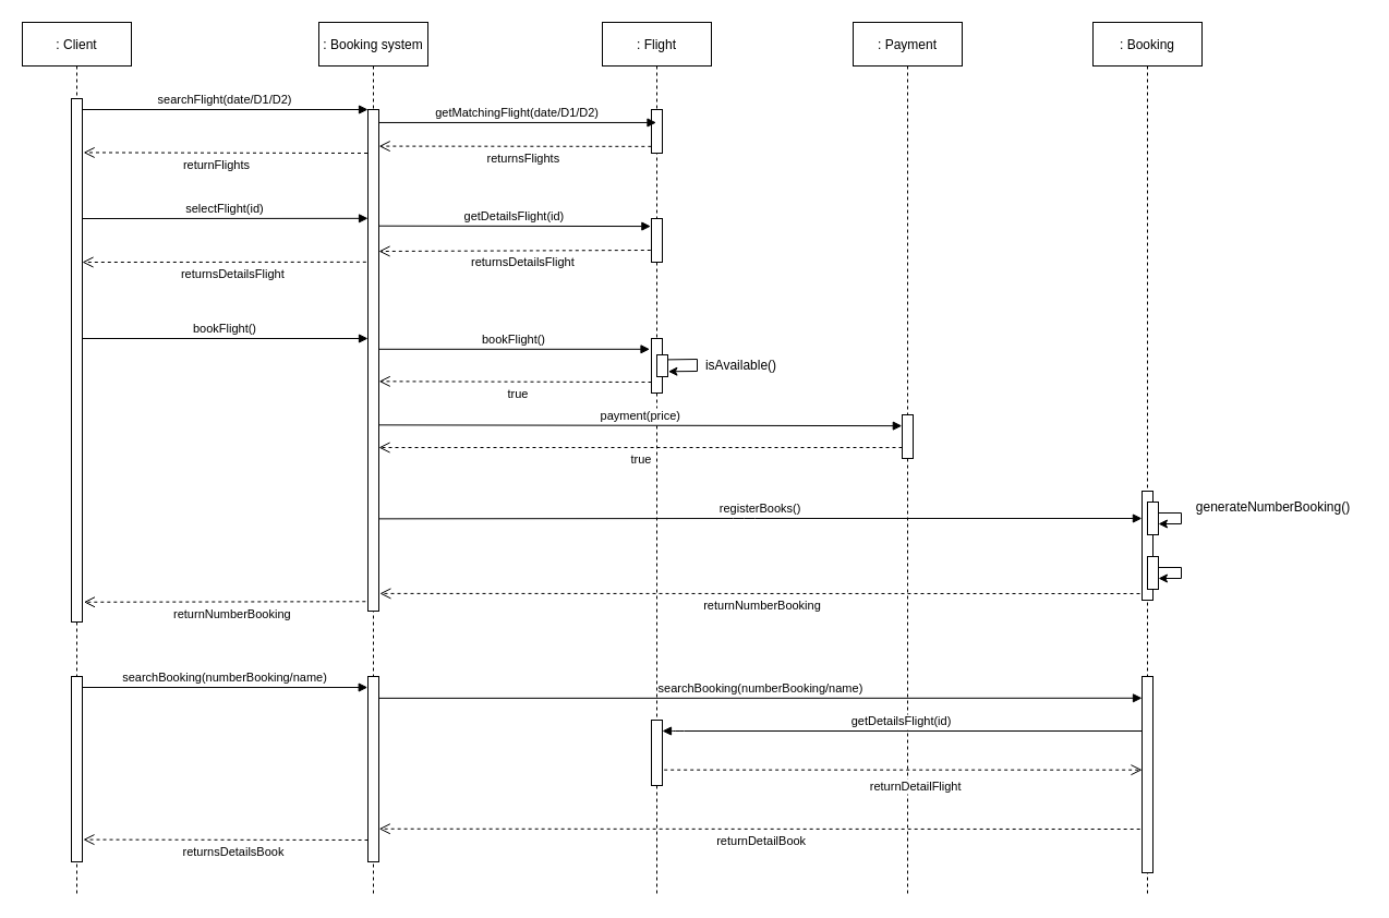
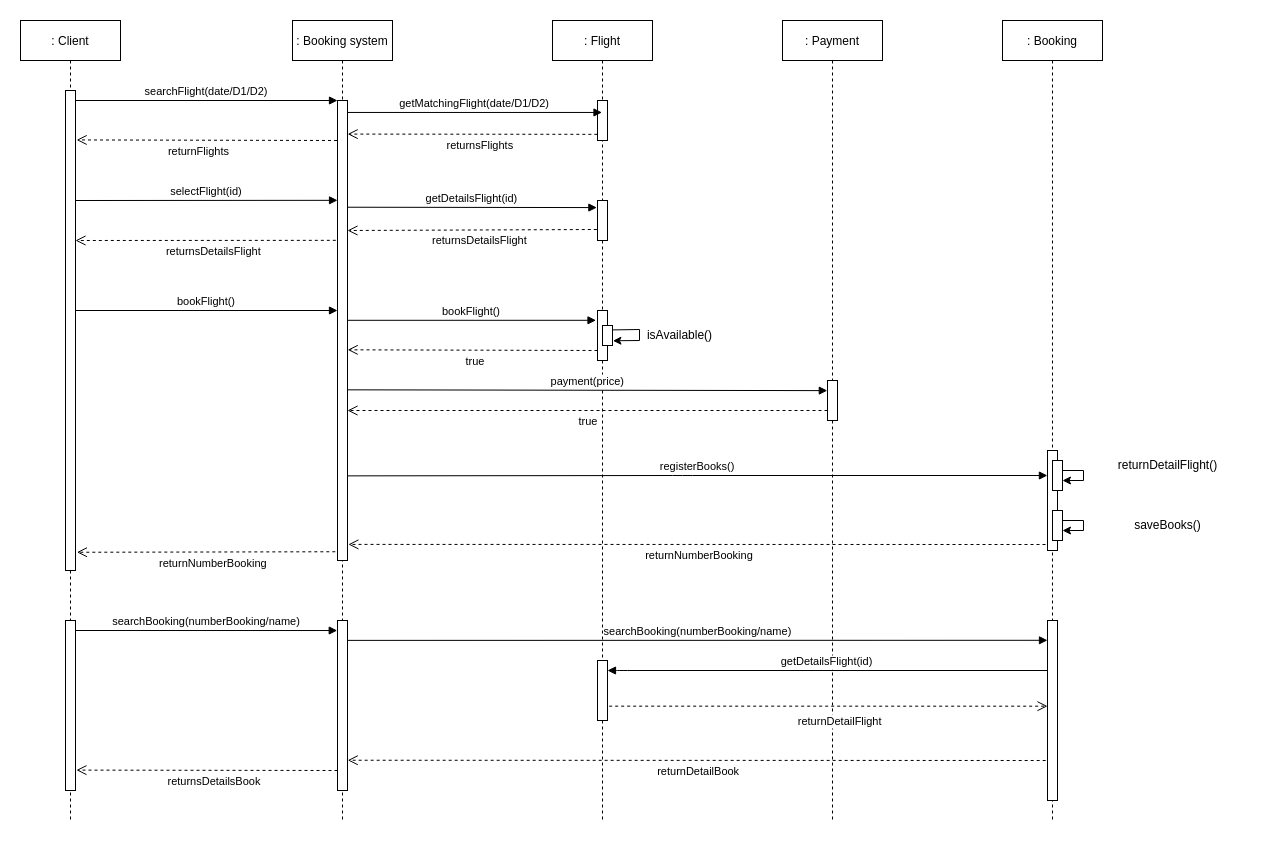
  <mxCell id="0" />
  <mxCell id="1" parent="0" />
  <mxCell id="2" value=": Client" style="shape=umlLifeline;perimeter=lifelinePerimeter;container=1;collapsible=0;recursiveResize=0;rounded=0;shadow=0;strokeWidth=1;" parent="1" vertex="1"><mxGeometry x="20" y="20" width="100" height="800" as="geometry" /></mxCell>
  <mxCell id="3" value="" style="points=[];perimeter=orthogonalPerimeter;rounded=0;shadow=0;strokeWidth=1;" parent="2" vertex="1"><mxGeometry x="45" y="70" width="10" height="480" as="geometry" /></mxCell>
  <mxCell id="4" value="" style="points=[];perimeter=orthogonalPerimeter;rounded=0;shadow=0;strokeWidth=1;" vertex="1" parent="2"><mxGeometry x="45" y="600" width="10" height="170" as="geometry" /></mxCell>
  <mxCell id="5" value=": Booking system" style="shape=umlLifeline;perimeter=lifelinePerimeter;container=1;collapsible=0;recursiveResize=0;rounded=0;shadow=0;strokeWidth=1;" parent="1" vertex="1"><mxGeometry x="292" y="20" width="100" height="800" as="geometry" /></mxCell>
  <mxCell id="6" value="" style="points=[];perimeter=orthogonalPerimeter;rounded=0;shadow=0;strokeWidth=1;" parent="5" vertex="1"><mxGeometry x="45" y="80" width="10" height="460" as="geometry" /></mxCell>
  <mxCell id="7" value="returnsDetailsFlight" style="verticalAlign=bottom;endArrow=open;dashed=1;endSize=8;exitX=-0.069;exitY=0.725;shadow=0;strokeWidth=1;exitDx=0;exitDy=0;exitPerimeter=0;" edge="1" parent="5" source="16"><mxGeometry x="-0.059" y="20" relative="1" as="geometry"><mxPoint x="55" y="210.0" as="targetPoint" /><mxPoint x="225" y="210.0" as="sourcePoint" /><mxPoint as="offset" /></mxGeometry></mxCell>
  <mxCell id="8" value="" style="points=[];perimeter=orthogonalPerimeter;rounded=0;shadow=0;strokeWidth=1;" vertex="1" parent="5"><mxGeometry x="45" y="600" width="10" height="170" as="geometry" /></mxCell>
  <mxCell id="9" value="returnsDetailsBook" style="verticalAlign=bottom;endArrow=open;dashed=1;endSize=8;shadow=0;strokeWidth=1;entryX=1.092;entryY=0.88;entryDx=0;entryDy=0;entryPerimeter=0;" edge="1" parent="5" target="4"><mxGeometry x="-0.059" y="20" relative="1" as="geometry"><mxPoint x="-150" y="750" as="targetPoint" /><mxPoint x="45" y="750" as="sourcePoint" /><mxPoint as="offset" /></mxGeometry></mxCell>
  <mxCell id="10" value="searchFlight(date/D1/D2)" style="verticalAlign=bottom;endArrow=block;entryX=0;entryY=0;shadow=0;strokeWidth=1;" parent="1" source="3" target="6" edge="1"><mxGeometry relative="1" as="geometry"><mxPoint x="175" y="100" as="sourcePoint" /></mxGeometry></mxCell>
  <mxCell id="11" value=": Payment" style="shape=umlLifeline;perimeter=lifelinePerimeter;container=1;collapsible=0;recursiveResize=0;rounded=0;shadow=0;strokeWidth=1;" vertex="1" parent="1"><mxGeometry x="782" y="20" width="100" height="800" as="geometry" /></mxCell>
  <mxCell id="12" value="" style="points=[];perimeter=orthogonalPerimeter;rounded=0;shadow=0;strokeWidth=1;" vertex="1" parent="11"><mxGeometry x="45" y="360" width="10" height="40" as="geometry" /></mxCell>
  <mxCell id="13" value="true" style="verticalAlign=bottom;endArrow=open;dashed=1;endSize=8;shadow=0;strokeWidth=1;" edge="1" parent="11" target="6"><mxGeometry x="-0.006" y="20" relative="1" as="geometry"><mxPoint x="-250" y="390" as="targetPoint" /><mxPoint x="45" y="390" as="sourcePoint" /><mxPoint as="offset" /></mxGeometry></mxCell>
  <mxCell id="14" value=": Flight" style="shape=umlLifeline;perimeter=lifelinePerimeter;container=1;collapsible=0;recursiveResize=0;rounded=0;shadow=0;strokeWidth=1;" vertex="1" parent="1"><mxGeometry x="552" y="20" width="100" height="800" as="geometry" /></mxCell>
  <mxCell id="15" value="" style="points=[];perimeter=orthogonalPerimeter;rounded=0;shadow=0;strokeWidth=1;" vertex="1" parent="14"><mxGeometry x="45" y="80" width="10" height="40" as="geometry" /></mxCell>
  <mxCell id="16" value="" style="points=[];perimeter=orthogonalPerimeter;rounded=0;shadow=0;strokeWidth=1;" vertex="1" parent="14"><mxGeometry x="45" y="180" width="10" height="40" as="geometry" /></mxCell>
  <mxCell id="17" value="" style="points=[];perimeter=orthogonalPerimeter;rounded=0;shadow=0;strokeWidth=1;" vertex="1" parent="14"><mxGeometry x="45" y="290" width="10" height="50" as="geometry" /></mxCell>
  <mxCell id="18" value="" style="endArrow=classic;html=1;rounded=0;entryX=1.043;entryY=0.764;entryDx=0;entryDy=0;entryPerimeter=0;exitX=0.929;exitY=0.221;exitDx=0;exitDy=0;exitPerimeter=0;" edge="1" parent="14" source="20" target="20"><mxGeometry width="50" height="50" relative="1" as="geometry"><mxPoint x="67" y="310" as="sourcePoint" /><mxPoint x="57" y="320" as="targetPoint" /><Array as="points"><mxPoint x="87" y="309" /><mxPoint x="87" y="320" /></Array></mxGeometry></mxCell>
  <mxCell id="19" value="true" style="verticalAlign=bottom;endArrow=open;dashed=1;endSize=8;shadow=0;strokeWidth=1;entryX=1.018;entryY=0.542;entryDx=0;entryDy=0;entryPerimeter=0;" edge="1" parent="14" target="6"><mxGeometry x="-0.023" y="20" relative="1" as="geometry"><mxPoint x="-200" y="330" as="targetPoint" /><mxPoint x="45" y="330" as="sourcePoint" /><mxPoint as="offset" /></mxGeometry></mxCell>
  <mxCell id="20" value="" style="points=[];perimeter=orthogonalPerimeter;rounded=0;shadow=0;strokeWidth=1;" vertex="1" parent="14"><mxGeometry x="50" y="305" width="10" height="20" as="geometry" /></mxCell>
  <mxCell id="21" value="" style="points=[];perimeter=orthogonalPerimeter;rounded=0;shadow=0;strokeWidth=1;" vertex="1" parent="14"><mxGeometry x="45" y="640" width="10" height="60" as="geometry" /></mxCell>
  <mxCell id="22" value="getMatchingFlight(date/D1/D2)" style="verticalAlign=bottom;endArrow=block;shadow=0;strokeWidth=1;exitX=1.014;exitY=0.026;exitDx=0;exitDy=0;exitPerimeter=0;" edge="1" parent="1" source="6" target="14"><mxGeometry relative="1" as="geometry"><mxPoint x="292" y="110" as="sourcePoint" /><mxPoint x="462" y="110" as="targetPoint" /></mxGeometry></mxCell>
  <mxCell id="23" value="returnFlights" style="verticalAlign=bottom;endArrow=open;dashed=1;endSize=8;shadow=0;strokeWidth=1;entryX=1.111;entryY=0.103;entryDx=0;entryDy=0;entryPerimeter=0;" edge="1" parent="1" target="3"><mxGeometry x="0.059" y="20" relative="1" as="geometry"><mxPoint x="82" y="140" as="targetPoint" /><mxPoint x="336.5" y="140" as="sourcePoint" /><mxPoint as="offset" /></mxGeometry></mxCell>
  <mxCell id="24" value="selectFlight(id)" style="verticalAlign=bottom;endArrow=block;shadow=0;strokeWidth=1;entryX=0.004;entryY=0.217;entryDx=0;entryDy=0;entryPerimeter=0;" edge="1" parent="1" target="6"><mxGeometry relative="1" as="geometry"><mxPoint x="75" y="200" as="sourcePoint" /><mxPoint x="332" y="200" as="targetPoint" /></mxGeometry></mxCell>
  <mxCell id="25" value="getDetailsFlight(id)" style="verticalAlign=bottom;endArrow=block;shadow=0;strokeWidth=1;entryX=-0.063;entryY=0.177;entryDx=0;entryDy=0;entryPerimeter=0;exitX=1.043;exitY=0.232;exitDx=0;exitDy=0;exitPerimeter=0;" edge="1" parent="1" source="6" target="16"><mxGeometry relative="1" as="geometry"><mxPoint x="352" y="207" as="sourcePoint" /><mxPoint x="462" y="210" as="targetPoint" /></mxGeometry></mxCell>
  <mxCell id="26" value="returnsDetailsFlight" style="verticalAlign=bottom;endArrow=open;dashed=1;endSize=8;shadow=0;strokeWidth=1;exitX=-0.168;exitY=0.304;exitDx=0;exitDy=0;exitPerimeter=0;" edge="1" parent="1" source="6"><mxGeometry x="-0.059" y="20" relative="1" as="geometry"><mxPoint x="75" y="240" as="targetPoint" /><mxPoint x="272" y="240" as="sourcePoint" /><mxPoint as="offset" /></mxGeometry></mxCell>
  <mxCell id="27" value="bookFlight()" style="verticalAlign=bottom;endArrow=block;shadow=0;strokeWidth=1;" edge="1" parent="1" target="6"><mxGeometry relative="1" as="geometry"><mxPoint x="75" y="310" as="sourcePoint" /><mxPoint x="272" y="310" as="targetPoint" /></mxGeometry></mxCell>
  <mxCell id="28" value="bookFlight()" style="verticalAlign=bottom;endArrow=block;entryX=-0.148;entryY=0.196;shadow=0;strokeWidth=1;entryDx=0;entryDy=0;entryPerimeter=0;" edge="1" parent="1" source="6" target="17"><mxGeometry relative="1" as="geometry"><mxPoint x="292" y="320" as="sourcePoint" /><mxPoint x="462" y="320" as="targetPoint" /></mxGeometry></mxCell>
  <mxCell id="29" value="isAvailable()" style="text;html=1;align=center;verticalAlign=middle;resizable=0;points=[];autosize=1;strokeColor=none;fillColor=none;" vertex="1" parent="1"><mxGeometry x="634" y="320" width="90" height="30" as="geometry" /></mxCell>
  <mxCell id="30" value=": Booking" style="shape=umlLifeline;perimeter=lifelinePerimeter;container=1;collapsible=0;recursiveResize=0;rounded=0;shadow=0;strokeWidth=1;" vertex="1" parent="1"><mxGeometry x="1002" y="20" width="100" height="800" as="geometry" /></mxCell>
  <mxCell id="31" value="" style="points=[];perimeter=orthogonalPerimeter;rounded=0;shadow=0;strokeWidth=1;" vertex="1" parent="30"><mxGeometry x="45" y="430" width="10" height="100" as="geometry" /></mxCell>
  <mxCell id="32" value="" style="endArrow=classic;html=1;rounded=0;" edge="1" parent="30"><mxGeometry width="50" height="50" relative="1" as="geometry"><mxPoint x="60" y="450" as="sourcePoint" /><mxPoint x="60" y="460" as="targetPoint" /><Array as="points"><mxPoint x="81" y="450" /><mxPoint x="81" y="460" /></Array></mxGeometry></mxCell>
  <mxCell id="33" value="" style="points=[];perimeter=orthogonalPerimeter;rounded=0;shadow=0;strokeWidth=1;" vertex="1" parent="30"><mxGeometry x="45" y="600" width="10" height="180" as="geometry" /></mxCell>
  <mxCell id="34" value="" style="points=[];perimeter=orthogonalPerimeter;rounded=0;shadow=0;strokeWidth=1;" vertex="1" parent="30"><mxGeometry x="50" y="440" width="10" height="30" as="geometry" /></mxCell>
  <mxCell id="35" value="" style="points=[];perimeter=orthogonalPerimeter;rounded=0;shadow=0;strokeWidth=1;" vertex="1" parent="30"><mxGeometry x="50" y="490" width="10" height="30" as="geometry" /></mxCell>
  <mxCell id="36" value="" style="endArrow=classic;html=1;rounded=0;" edge="1" parent="30"><mxGeometry width="50" height="50" relative="1" as="geometry"><mxPoint x="60" y="500" as="sourcePoint" /><mxPoint x="60" y="510" as="targetPoint" /><Array as="points"><mxPoint x="81" y="500" /><mxPoint x="81" y="510" /></Array></mxGeometry></mxCell>
  <mxCell id="37" value="payment(price)" style="verticalAlign=bottom;endArrow=block;shadow=0;strokeWidth=1;exitX=1.026;exitY=0.629;exitDx=0;exitDy=0;exitPerimeter=0;entryX=-0.019;entryY=0.253;entryDx=0;entryDy=0;entryPerimeter=0;" edge="1" parent="1" source="6" target="12"><mxGeometry relative="1" as="geometry"><mxPoint x="352" y="390" as="sourcePoint" /><mxPoint x="822" y="390" as="targetPoint" /></mxGeometry></mxCell>
  <mxCell id="38" value="returnNumberBooking" style="verticalAlign=bottom;endArrow=open;dashed=1;endSize=8;shadow=0;strokeWidth=1;entryX=1.14;entryY=0.962;entryDx=0;entryDy=0;entryPerimeter=0;exitX=-0.22;exitY=0.981;exitDx=0;exitDy=0;exitPerimeter=0;" edge="1" parent="1" source="6" target="3"><mxGeometry x="-0.053" y="20" relative="1" as="geometry"><mxPoint x="82" y="500" as="targetPoint" /><mxPoint x="277.5" y="500" as="sourcePoint" /><Array as="points" /><mxPoint as="offset" /></mxGeometry></mxCell>
  <mxCell id="39" value="registerBooks()" style="verticalAlign=bottom;endArrow=block;shadow=0;strokeWidth=1;exitX=1.01;exitY=0.816;exitDx=0;exitDy=0;exitPerimeter=0;entryX=-0.009;entryY=0.25;entryDx=0;entryDy=0;entryPerimeter=0;" edge="1" parent="1" source="6" target="31"><mxGeometry relative="1" as="geometry"><mxPoint x="352" y="475" as="sourcePoint" /><mxPoint x="1042" y="475" as="targetPoint" /><Array as="points"><mxPoint x="682" y="475" /></Array></mxGeometry></mxCell>
- <mxCell id="40" value="generateNumberBooking()" style="text;html=1;align=center;verticalAlign=middle;resizable=0;points=[];autosize=1;strokeColor=none;fillColor=none;" vertex="1" parent="1"><mxGeometry x="1082" y="450" width="170" height="30" as="geometry" /></mxCell>
+ <mxCell id="40" value="returnDetailFlight()" style="text;html=1;align=center;verticalAlign=middle;resizable=0;points=[];autosize=1;strokeColor=none;fillColor=none;" vertex="1" parent="1"><mxGeometry x="1082" y="450" width="170" height="30" as="geometry" /></mxCell>
  <mxCell id="41" value="returnNumberBooking" style="verticalAlign=bottom;endArrow=open;dashed=1;endSize=8;shadow=0;strokeWidth=1;exitX=-0.2;exitY=0.94;exitDx=0;exitDy=0;exitPerimeter=0;entryX=1.087;entryY=0.965;entryDx=0;entryDy=0;entryPerimeter=0;" edge="1" parent="1" source="31" target="6"><mxGeometry x="-0.006" y="20" relative="1" as="geometry"><mxPoint x="352" y="544" as="targetPoint" /><mxPoint x="764" y="480" as="sourcePoint" /><mxPoint as="offset" /></mxGeometry></mxCell>
  <mxCell id="42" value="searchBooking(numberBooking/name)" style="verticalAlign=bottom;endArrow=block;shadow=0;strokeWidth=1;entryX=-0.027;entryY=0.059;entryDx=0;entryDy=0;entryPerimeter=0;" edge="1" parent="1" target="8"><mxGeometry relative="1" as="geometry"><mxPoint x="75" y="630" as="sourcePoint" /><mxPoint x="332" y="630" as="targetPoint" /></mxGeometry></mxCell>
  <mxCell id="43" value="searchBooking(numberBooking/name)" style="verticalAlign=bottom;endArrow=block;shadow=0;strokeWidth=1;exitX=1.044;exitY=0.117;exitDx=0;exitDy=0;exitPerimeter=0;entryX=-0.002;entryY=0.11;entryDx=0;entryDy=0;entryPerimeter=0;" edge="1" parent="1" source="8" target="33"><mxGeometry relative="1" as="geometry"><mxPoint x="352" y="640" as="sourcePoint" /><mxPoint x="1042" y="640" as="targetPoint" /></mxGeometry></mxCell>
  <mxCell id="44" value="getDetailsFlight(id)" style="verticalAlign=bottom;endArrow=block;shadow=0;strokeWidth=1;" edge="1" parent="1"><mxGeometry relative="1" as="geometry"><mxPoint x="1046.5" y="670" as="sourcePoint" /><mxPoint x="607" y="670" as="targetPoint" /><Array as="points"><mxPoint x="617" y="670" /></Array></mxGeometry></mxCell>
  <mxCell id="45" value="returnDetailFlight" style="verticalAlign=bottom;endArrow=open;dashed=1;endSize=8;shadow=0;strokeWidth=1;exitX=1.167;exitY=0.761;exitDx=0;exitDy=0;exitPerimeter=0;entryX=0.004;entryY=0.476;entryDx=0;entryDy=0;entryPerimeter=0;" edge="1" parent="1" source="21" target="33"><mxGeometry x="0.053" y="-24" relative="1" as="geometry"><mxPoint x="1042" y="706" as="targetPoint" /><mxPoint x="825.17" y="780" as="sourcePoint" /><mxPoint as="offset" /></mxGeometry></mxCell>
+ <mxCell id="46" value="saveBooks()" style="text;html=1;align=center;verticalAlign=middle;resizable=0;points=[];autosize=1;strokeColor=none;fillColor=none;" vertex="1" parent="1"><mxGeometry x="1122" y="510" width="90" height="30" as="geometry" /></mxCell>
  <mxCell id="47" value="returnDetailBook" style="verticalAlign=bottom;endArrow=open;dashed=1;endSize=8;shadow=0;strokeWidth=1;exitX=-0.2;exitY=0.94;exitDx=0;exitDy=0;exitPerimeter=0;entryX=1.022;entryY=0.822;entryDx=0;entryDy=0;entryPerimeter=0;" edge="1" parent="1" target="8"><mxGeometry x="-0.006" y="20" relative="1" as="geometry"><mxPoint x="352" y="760" as="targetPoint" /><mxPoint x="1045.17" y="760" as="sourcePoint" /><mxPoint as="offset" /></mxGeometry></mxCell>
  <mxCell id="48" value="returnsFlights" style="verticalAlign=bottom;endArrow=open;dashed=1;endSize=8;exitX=-0.015;exitY=0.846;shadow=0;strokeWidth=1;entryX=1.015;entryY=0.073;entryDx=0;entryDy=0;entryPerimeter=0;exitDx=0;exitDy=0;exitPerimeter=0;" edge="1" parent="1" source="15" target="6"><mxGeometry x="-0.059" y="20" relative="1" as="geometry"><mxPoint x="427" y="130" as="targetPoint" /><mxPoint x="597" y="130" as="sourcePoint" /><mxPoint as="offset" /></mxGeometry></mxCell>
